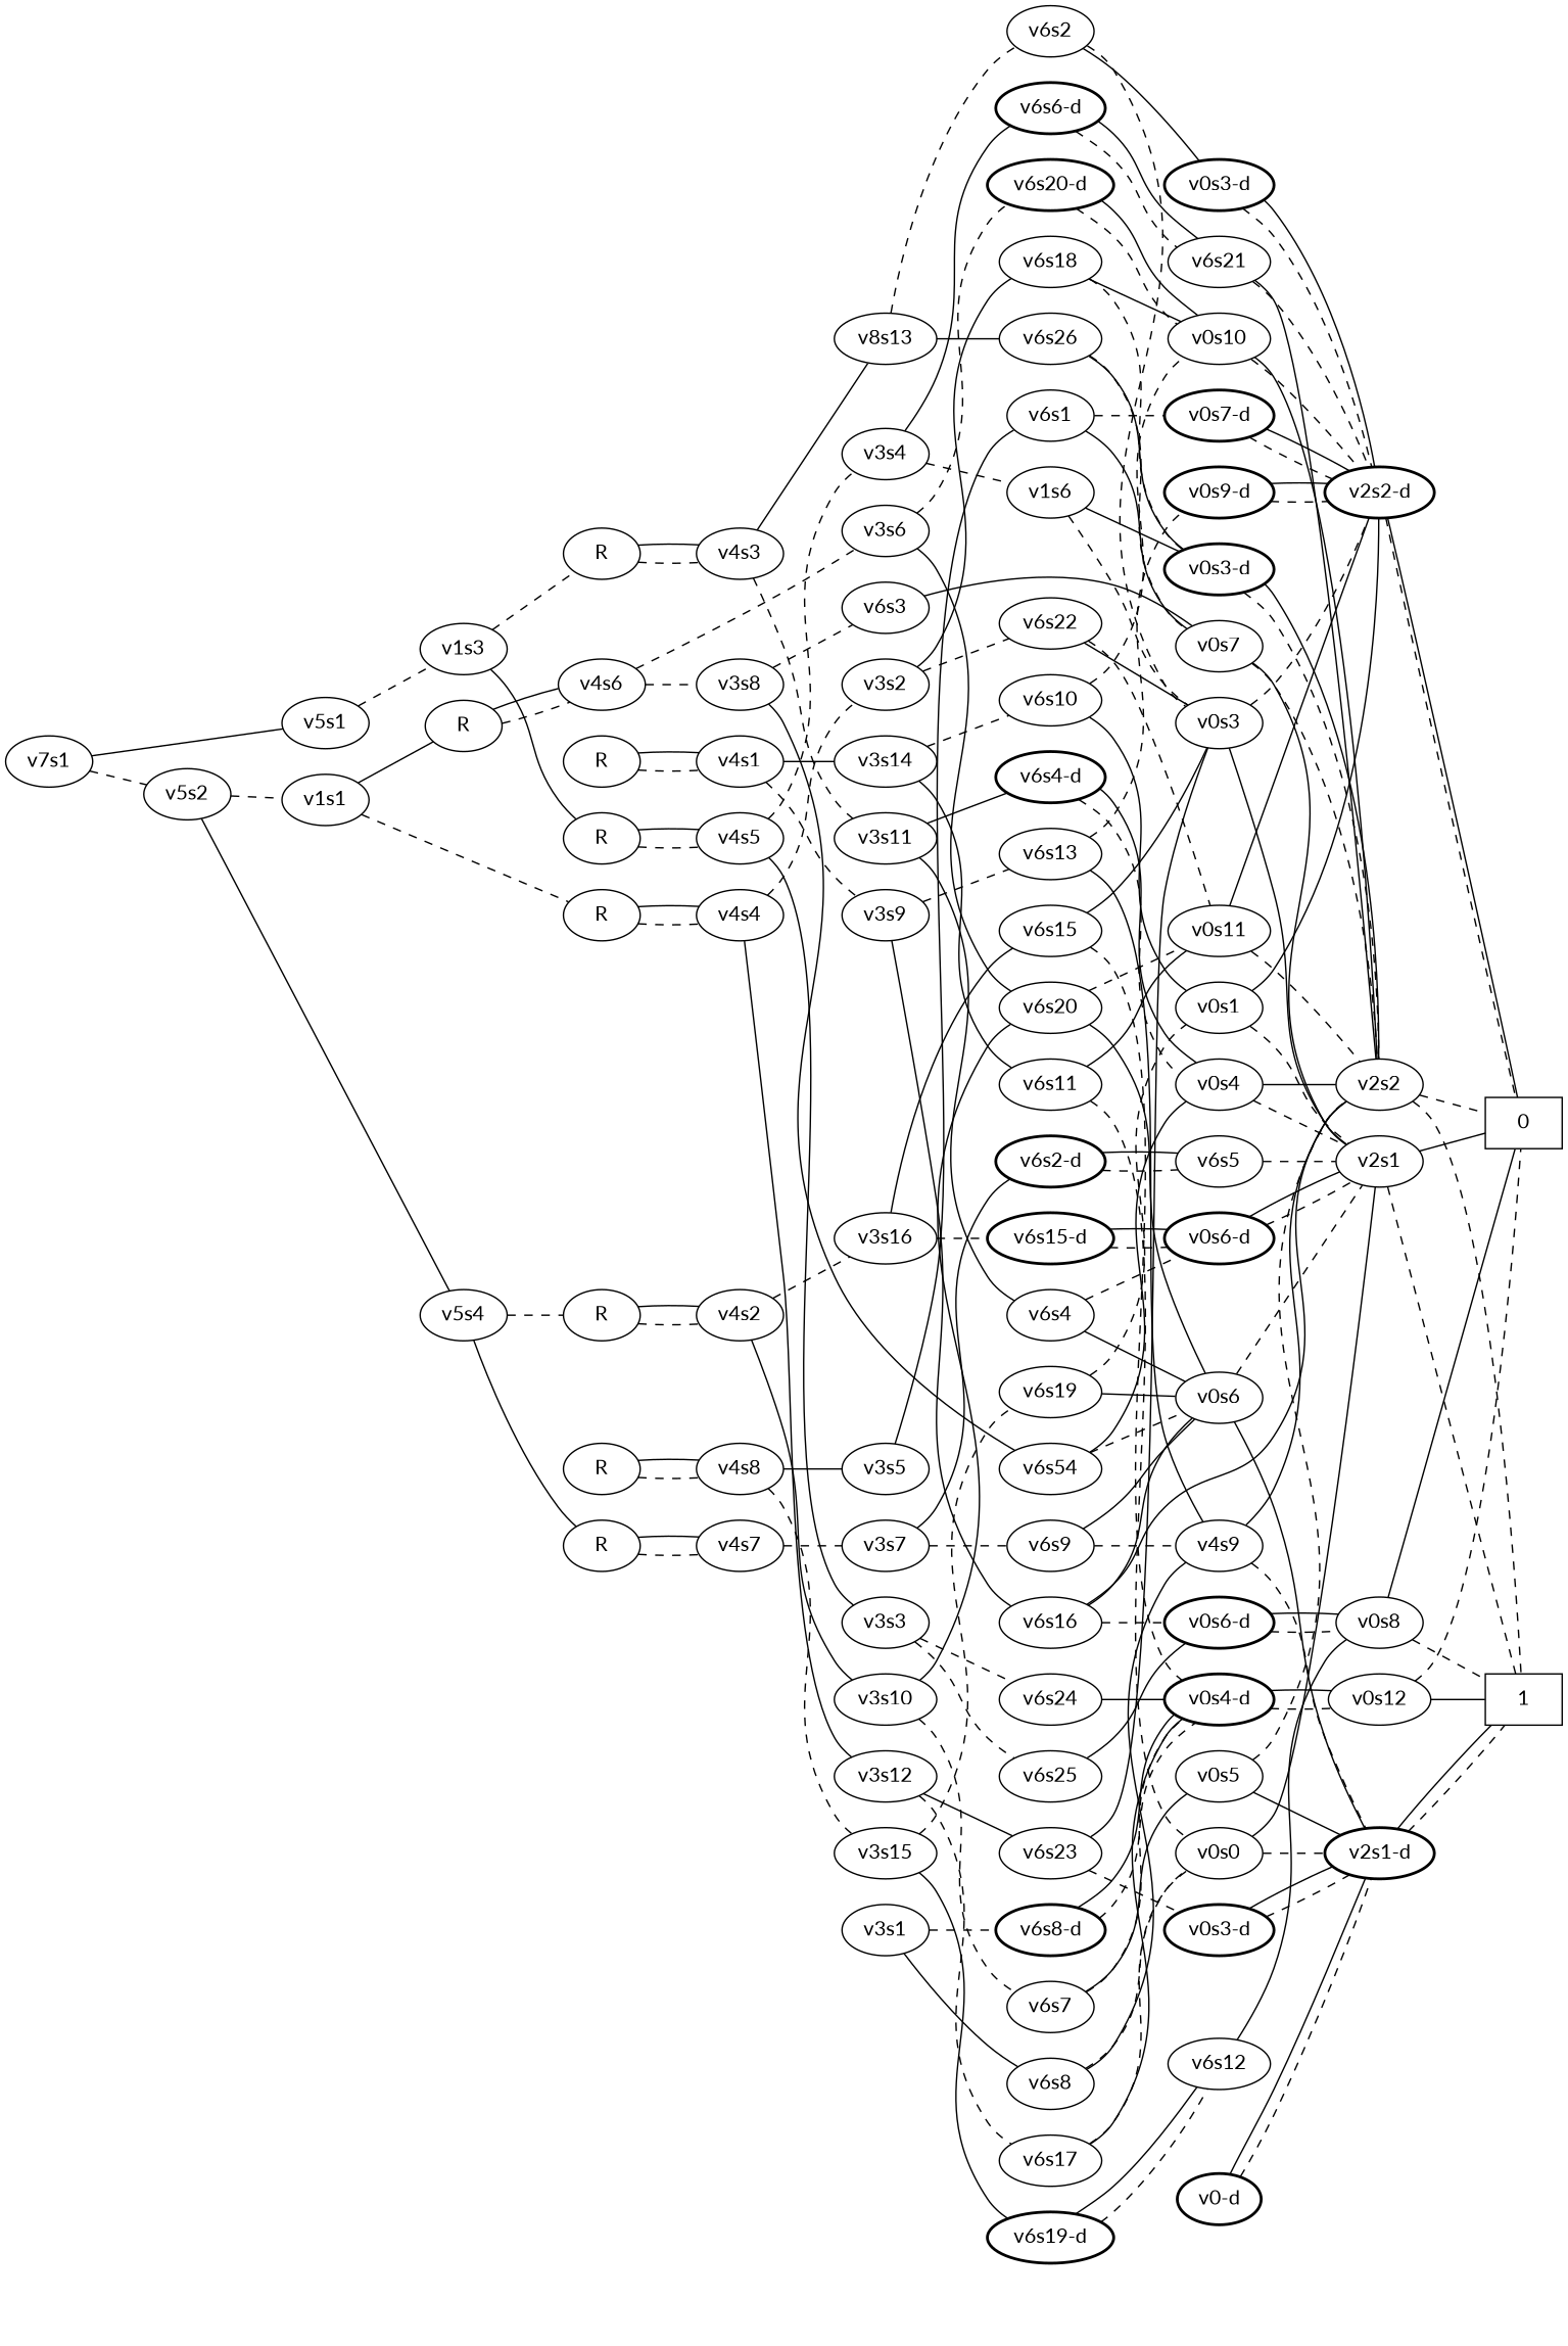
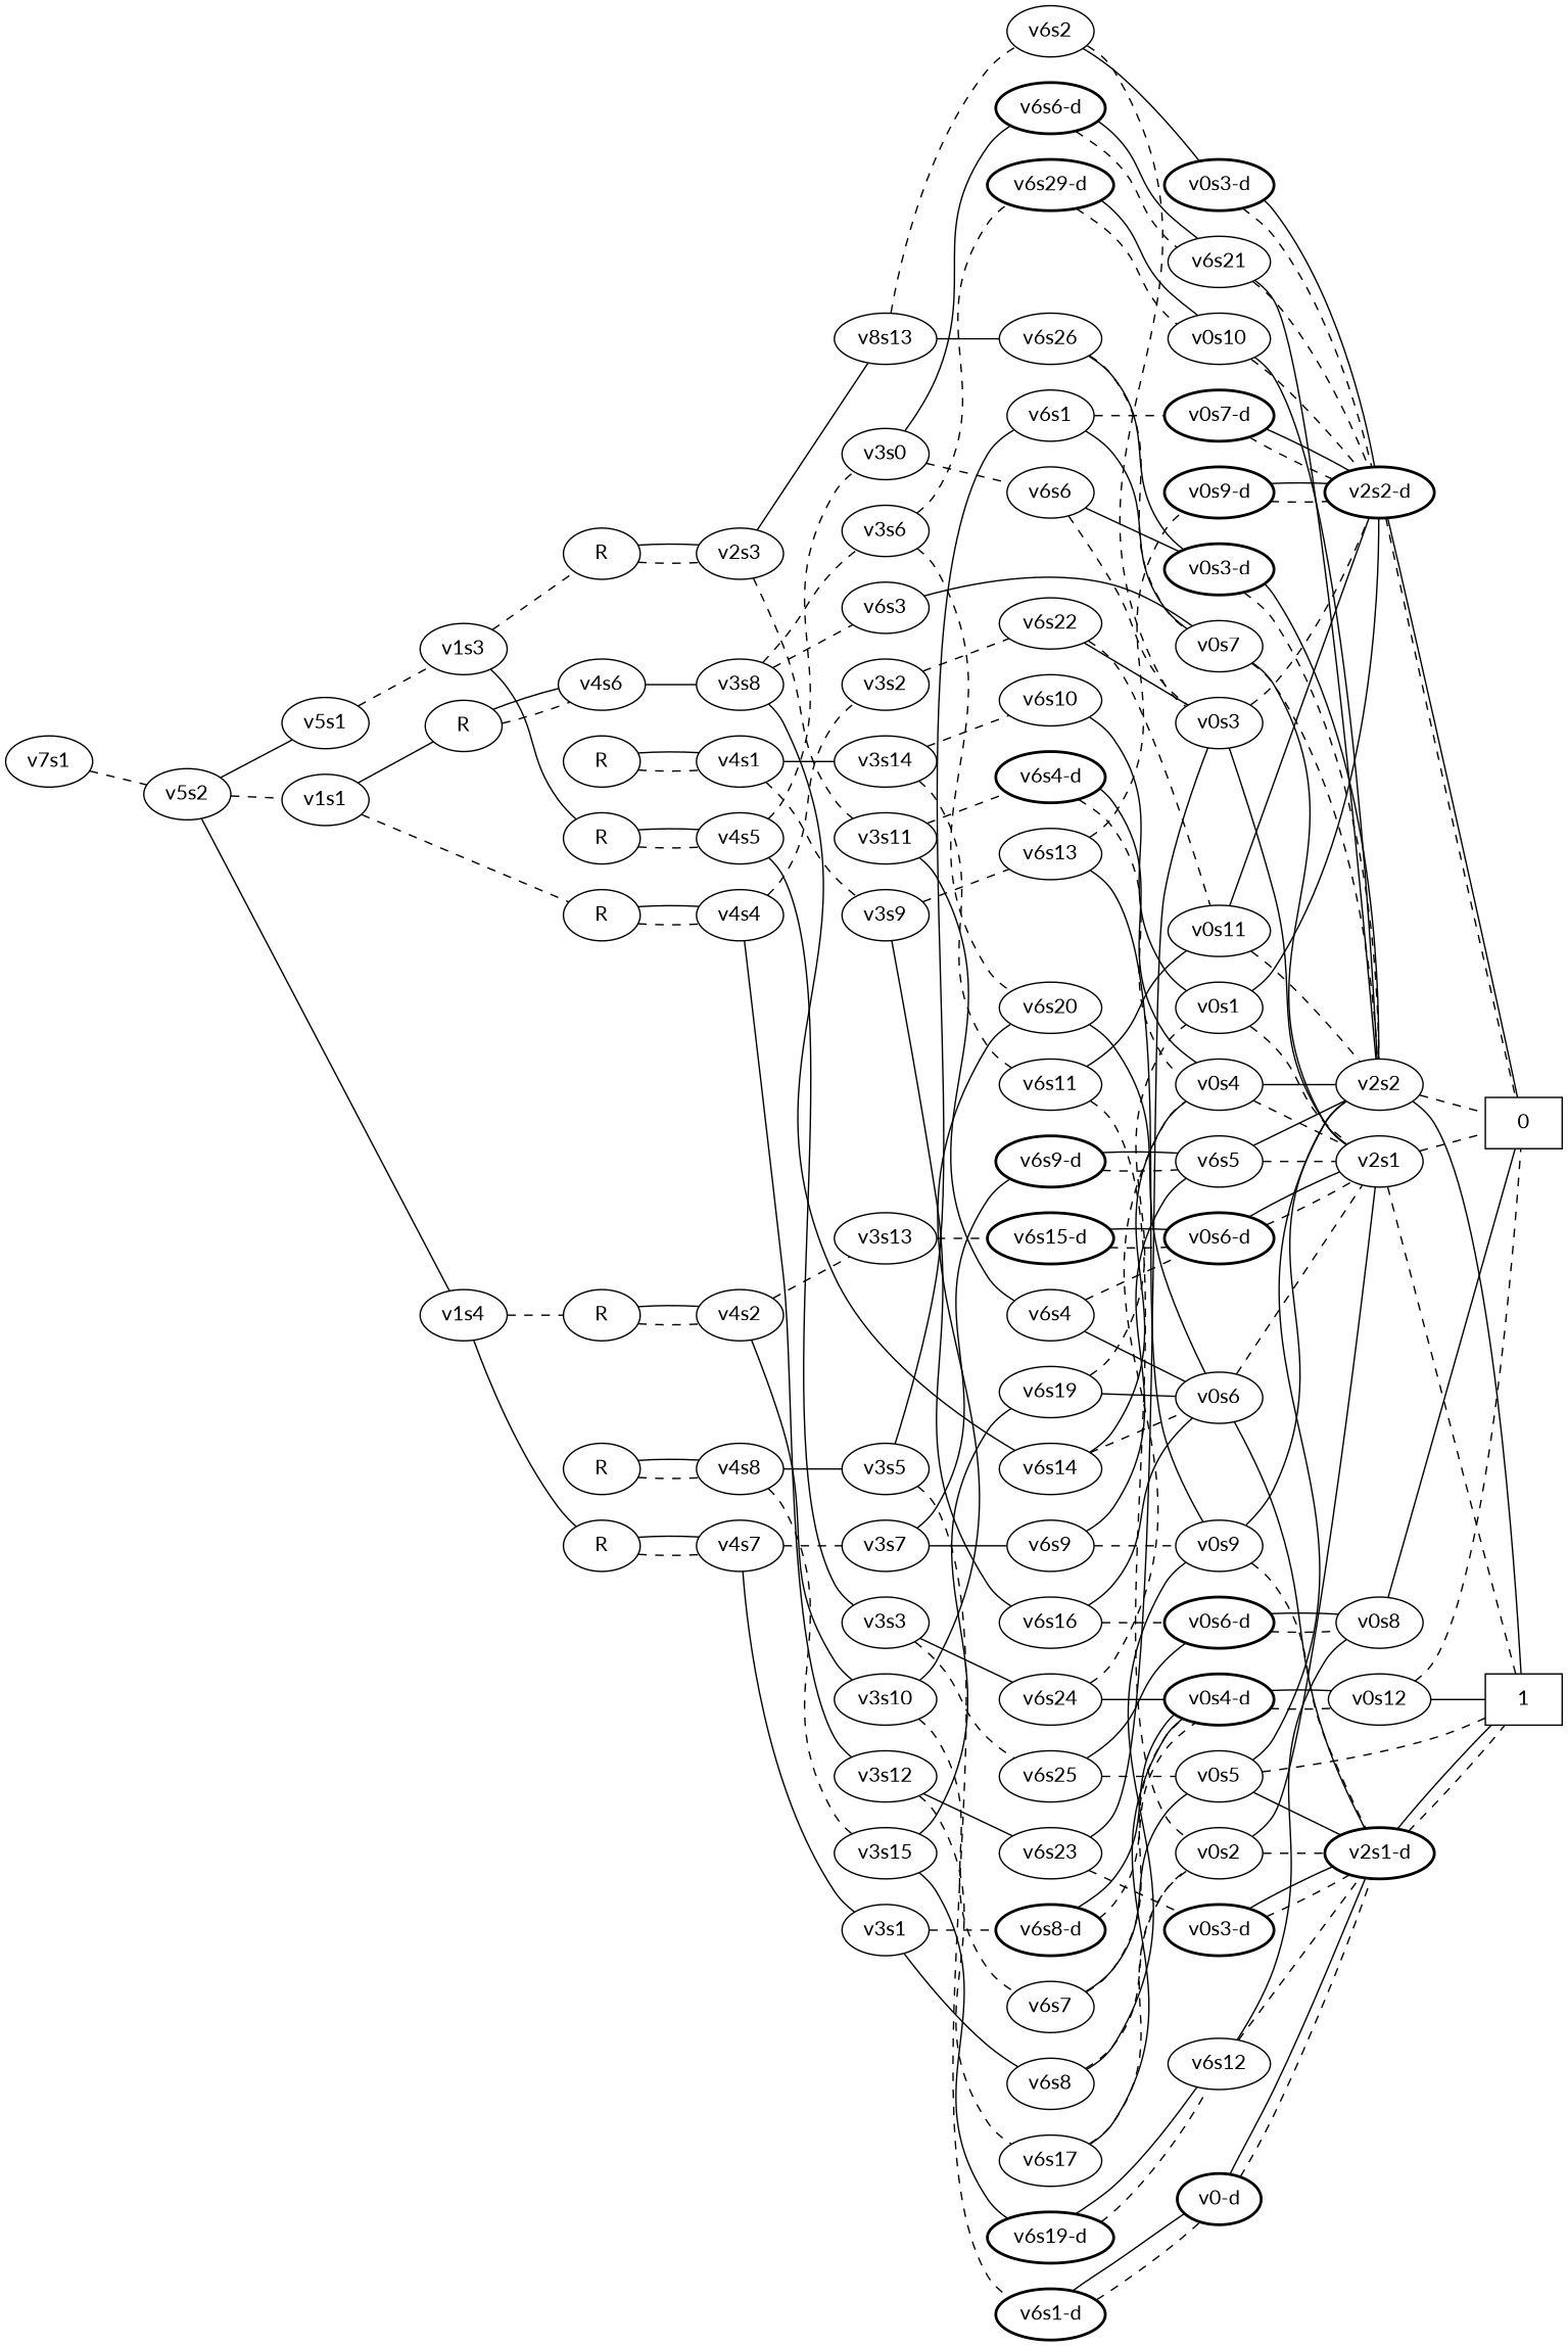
  graph {
    fontname=Lato
    rankdir=LR
    node [fontname=Lato]
    edge [fontname=Lato style=solid]
    n1 [label=v7s1]
    n2 [label=v5s1]
    n3 [label=v5s2]
    n4 [label=v1s3]
-   n5 [label=v5s4]
+   n5 [label=v1s4]
    n6 [label=v1s1]
    n7 [label=R]
    n8 [label=R]
    n9 [label=R]
    n10 [label=R]
    n11 [label=R]
    n12 [label=R]
    n13 [label=R]
    n14 [label=v4s1]
    n15 [label=R]
    n16 [label=v4s8]
    n17 [label=v4s5]
-   n18 [label=v4s3]
+   n18 [label=v2s3]
    n19 [label=v3s14]
    n20 [label=v3s9]
    n21 [label=v3s5]
    n22 [label=v3s15]
    n23 [label=v6s11]
    n24 [label=v6s10]
    n25 [label=v6s16]
    n26 [label=v6s13]
    n27 [label=v0s11]
-   n28 [label=v0s0]
+   n28 [label=v0s2]
    n29 [label=v0s1]
    n30 [label=v0s10]
    n31 [label=v0s6]
    n32 [label="v0s6-d" style=bold]
-   n33 [label=v4s9]
+   n33 [label=v0s9]
    n34 [label="v0s9-d" style=bold]
    n35 [label="v2s2-d" style=bold]
    n36 [label=v2s2]
    n37 [label=v2s1]
    n38 [label="v2s1-d" style=bold]
    n39 [label=0 shape=box]
    n40 [label=1 shape=box]
    n41 [label=v0s8]
    n42 [label=v6s1]
+   n43 [label="v6s1-d" style=bold]
    n44 [label="v6s19-d" style=bold]
    n45 [label=v6s19]
    n46 [label=v0s7]
    n47 [label="v0s7-d" style=bold]
    n48 [label="v0-d" style=bold]
    n49 [label=v6s12]
    n50 [label=v3s3]
-   n51 [label=v3s4]
+   n51 [label=v3s0]
    n52 [label=v8s13]
    n53 [label=v3s11]
    n54 [label=v6s24]
    n55 [label=v6s25]
    n56 [label="v6s6-d" style=bold]
-   n57 [label=v1s6]
+   n57 [label=v6s6]
    n58 [label="v0s4-d" style=bold]
    n59 [label=v0s4]
    n60 [label=v0s5]
    n61 [label=v6s21]
    n62 [label="v0s3-d" style=bold]
    n63 [label=v0s3]
    n64 [label=v0s12]
    n65 [label=v6s26]
    n66 [label=v6s2]
    n67 [label=v6s4]
    n68 [label="v6s4-d" style=bold]
    n69 [label="v0s3-d" style=bold]
    n70 [label="v0s6-d" style=bold]
    n71 [label=v4s7]
    n72 [label=v4s2]
    n73 [label=v4s6]
    n74 [label=v4s4]
    n75 [label=v3s1]
    n76 [label=v3s7]
    n77 [label=v3s10]
-   n78 [label=v3s16]
+   n78 [label=v3s13]
    n79 [label=v6s8]
    n80 [label="v6s8-d" style=bold]
-   n81 [label="v6s2-d" style=bold]
+   n81 [label="v6s9-d" style=bold]
    n82 [label=v6s9]
    n83 [label=v6s5]
    n84 [label=v6s20]
    n85 [label=v6s7]
-   n86 [label=v6s15]
    n87 [label="v6s15-d" style=bold]
    n88 [label=v3s8]
    n89 [label=v3s6]
    n90 [label=v3s12]
    n91 [label=v3s2]
-   n92 [label=v6s54]
+   n92 [label=v6s14]
    n93 [label=v6s3]
-   n94 [label="v6s20-d" style=bold]
+   n94 [label="v6s29-d" style=bold]
    n95 [label=v6s23]
    n96 [label=v6s17]
-   n97 [label=v6s18]
    n98 [label=v6s22]
    n99 [label="v0s3-d" style=bold]
-   n1 -- n2
+   n3 -- n2
    n1 -- n3 [style=dashed]
    n2 -- n4 [style=dashed]
    n3 -- n5
    n3 -- n6 [style=dashed]
    n4 -- n7
    n4 -- n8 [style=dashed]
    n5 -- n9
    n5 -- n10 [style=dashed]
    n6 -- n11
    n6 -- n12 [style=dashed]
    n7 -- n17 [style=dashed]
    n7 -- n17
    n8 -- n18 [style=dashed]
    n8 -- n18
    n9 -- n71 [style=dashed]
    n9 -- n71
    n10 -- n72 [style=dashed]
    n10 -- n72
    n11 -- n73 [style=dashed]
    n11 -- n73
    n12 -- n74 [style=dashed]
    n12 -- n74
    n13 -- n14 [style=dashed]
    n13 -- n14
    n14 -- n19
    n14 -- n20 [style=dashed]
    n15 -- n16 [style=dashed]
    n15 -- n16
    n16 -- n21
    n16 -- n22 [style=dashed]
    n17 -- n50
    n17 -- n51 [style=dashed]
    n18 -- n52
    n18 -- n53 [style=dashed]
-   n19 -- n23
+   n19 -- n23 [style=dashed]
    n19 -- n24 [style=dashed]
    n20 -- n25
    n20 -- n26 [style=dashed]
    n21 -- n42
+   n21 -- n43 [style=dashed]
    n22 -- n44
-   n22 -- n45 [style=dashed]
+   n22 -- n45
    n23 -- n27
    n23 -- n28 [style=dashed]
    n24 -- n29
-   n24 -- n30 [style=dashed]
    n25 -- n31
    n25 -- n32 [style=dashed]
    n26 -- n33
    n26 -- n34 [style=dashed]
    n27 -- n35
    n27 -- n36 [style=dashed]
    n28 -- n37
    n28 -- n38 [style=dashed]
    n29 -- n35
    n29 -- n37 [style=dashed]
    n30 -- n35 [style=dashed]
    n30 -- n36
    n31 -- n37 [style=dashed]
    n31 -- n38
    n32 -- n41 [style=dashed]
    n32 -- n41
    n33 -- n36
    n33 -- n38 [style=dashed]
    n34 -- n35 [style=dashed]
    n34 -- n35
    n35 -- n39 [style=dashed]
    n35 -- n39
    n36 -- n39 [style=dashed]
-   n36 -- n40 [style=dashed]
-   n37 -- n39
+   n36 -- n40
+   n37 -- n39 [style=dashed]
    n37 -- n40 [style=dashed]
    n38 -- n40 [style=dashed]
    n38 -- n40
    n41 -- n39
-   n41 -- n40 [style=dashed]
+   n60 -- n40 [style=dashed]
    n42 -- n46
    n42 -- n47 [style=dashed]
+   n43 -- n48 [style=dashed]
+   n43 -- n48
    n44 -- n49 [style=dashed]
    n44 -- n49
    n45 -- n29 [style=dashed]
    n45 -- n31
    n46 -- n36 [style=dashed]
    n46 -- n37
    n47 -- n35 [style=dashed]
    n47 -- n35
    n48 -- n38 [style=dashed]
    n48 -- n38
+   n49 -- n38 [style=dashed]
    n49 -- n41
-   n50 -- n54 [style=dashed]
+   n50 -- n54
    n50 -- n55 [style=dashed]
    n51 -- n56
    n51 -- n57 [style=dashed]
    n52 -- n65
    n52 -- n66 [style=dashed]
    n53 -- n67
-   n53 -- n68
+   n53 -- n68 [style=dashed]
    n54 -- n58
+   n54 -- n59 [style=dashed]
    n55 -- n32
+   n55 -- n60 [style=dashed]
    n56 -- n61 [style=dashed]
    n56 -- n61
    n57 -- n62
    n57 -- n63 [style=dashed]
    n58 -- n64 [style=dashed]
    n58 -- n64
    n59 -- n36
    n59 -- n37 [style=dashed]
-   n60 -- n36 [style=dashed]
+   n60 -- n36
    n60 -- n38
    n61 -- n35 [style=dashed]
    n61 -- n36
    n62 -- n36 [style=dashed]
    n62 -- n36
    n63 -- n35 [style=dashed]
    n63 -- n37
    n64 -- n39 [style=dashed]
    n64 -- n40
    n65 -- n46 [style=dashed]
    n65 -- n62
    n66 -- n63 [style=dashed]
    n66 -- n69
    n67 -- n31
    n67 -- n70 [style=dashed]
    n68 -- n59 [style=dashed]
    n68 -- n59
    n69 -- n35 [style=dashed]
    n69 -- n35
    n70 -- n37 [style=dashed]
    n70 -- n37
+   n71 -- n75
    n71 -- n76 [style=dashed]
    n72 -- n77
    n72 -- n78 [style=dashed]
-   n73 -- n88 [style=dashed]
-   n73 -- n89 [style=dashed]
+   n73 -- n88
+   n88 -- n89 [style=dashed]
    n74 -- n90
    n74 -- n91 [style=dashed]
    n75 -- n79
    n75 -- n80 [style=dashed]
    n76 -- n81
-   n76 -- n82 [style=dashed]
+   n76 -- n82
    n77 -- n84
    n77 -- n85 [style=dashed]
-   n78 -- n86
    n78 -- n87 [style=dashed]
    n79 -- n28 [style=dashed]
    n79 -- n33
    n80 -- n58 [style=dashed]
    n80 -- n58
    n81 -- n83 [style=dashed]
    n81 -- n83
-   n82 -- n31
+   n82 -- n83
    n82 -- n33 [style=dashed]
-   n25 -- n36
+   n83 -- n36
    n83 -- n37 [style=dashed]
-   n84 -- n27 [style=dashed]
    n84 -- n31
    n85 -- n58 [style=dashed]
    n85 -- n60
-   n86 -- n58 [style=dashed]
-   n86 -- n63
    n87 -- n70 [style=dashed]
    n87 -- n70
    n88 -- n92
    n88 -- n93 [style=dashed]
-   n89 -- n84
+   n89 -- n84 [style=dashed]
    n89 -- n94 [style=dashed]
    n90 -- n95
    n90 -- n96 [style=dashed]
-   n91 -- n97
    n91 -- n98 [style=dashed]
    n92 -- n31 [style=dashed]
    n92 -- n59
    n93 -- n46
    n94 -- n30 [style=dashed]
    n94 -- n30
    n95 -- n63
    n95 -- n99 [style=dashed]
    n96 -- n28 [style=dashed]
    n96 -- n58
-   n97 -- n30
-   n97 -- n62 [style=dashed]
    n98 -- n27 [style=dashed]
    n98 -- n63
    n99 -- n38 [style=dashed]
    n99 -- n38
  }
